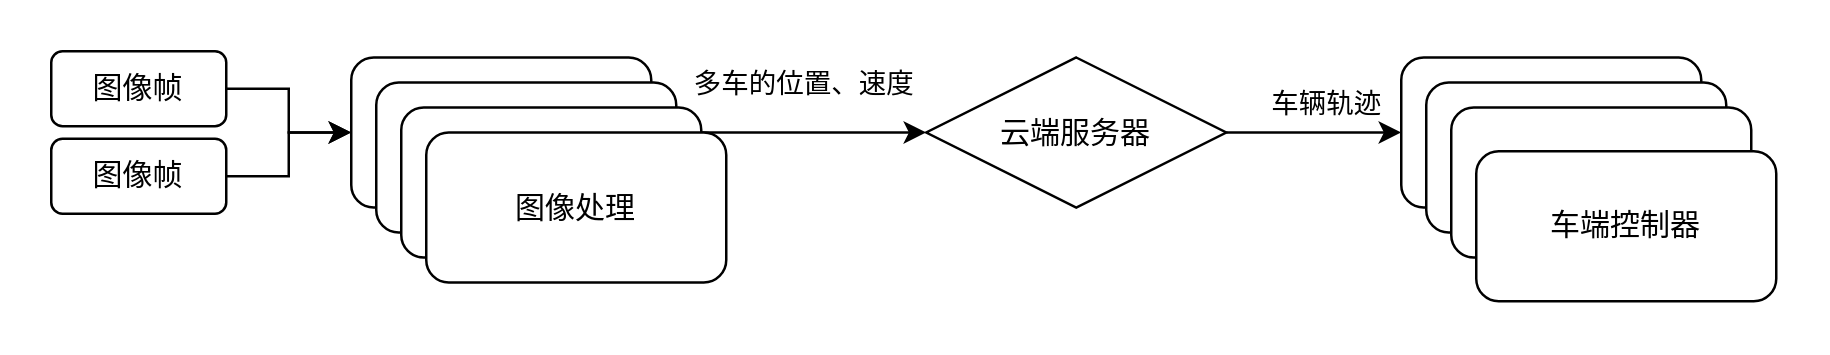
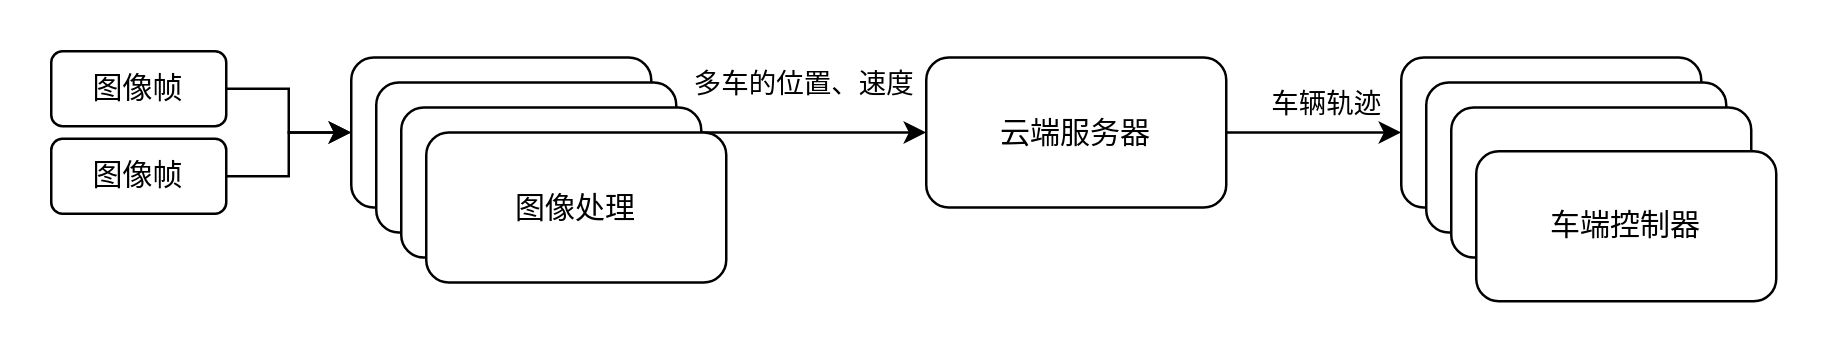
  <mxCell id="0" />
  <mxCell id="1" parent="0" />
  <mxCell id="2" style="edgeStyle=orthogonalEdgeStyle;rounded=0;orthogonalLoop=1;jettySize=auto;html=1;exitX=1;exitY=0.5;exitDx=0;exitDy=0;entryX=0;entryY=0.5;entryDx=0;entryDy=0;" edge="1" parent="1" source="3" target="6"><mxGeometry relative="1" as="geometry" /></mxCell>
  <mxCell id="3" value="图像帧" style="rounded=1;whiteSpace=wrap;html=1;fontSize=12;glass=0;strokeWidth=1;shadow=0;" parent="1" vertex="1"><mxGeometry x="20" y="20" width="70" height="30" as="geometry" /></mxCell>
  <mxCell id="4" style="edgeStyle=orthogonalEdgeStyle;rounded=0;orthogonalLoop=1;jettySize=auto;html=1;exitX=1;exitY=0.5;exitDx=0;exitDy=0;entryX=0;entryY=0.5;entryDx=0;entryDy=0;" edge="1" parent="1" source="6" target="10"><mxGeometry relative="1" as="geometry" /></mxCell>
  <mxCell id="5" value="多车的位置、速度" style="edgeLabel;html=1;align=center;verticalAlign=middle;resizable=0;points=[];" vertex="1" connectable="0" parent="4"><mxGeometry x="-0.143" y="-1" relative="1" as="geometry"><mxPoint x="13" y="-21" as="offset" /></mxGeometry></mxCell>
  <mxCell id="6" value="&lt;span style=&quot;&quot;&gt;图像处理&lt;/span&gt;" style="rounded=1;whiteSpace=wrap;html=1;" vertex="1" parent="1"><mxGeometry x="140" y="22.5" width="120" height="60" as="geometry" /></mxCell>
  <mxCell id="7" style="edgeStyle=orthogonalEdgeStyle;rounded=0;orthogonalLoop=1;jettySize=auto;html=1;exitX=1;exitY=0.5;exitDx=0;exitDy=0;entryX=0;entryY=0.5;entryDx=0;entryDy=0;" edge="1" parent="1" source="8" target="6"><mxGeometry relative="1" as="geometry" /></mxCell>
  <mxCell id="8" value="图像帧" style="rounded=1;whiteSpace=wrap;html=1;fontSize=12;glass=0;strokeWidth=1;shadow=0;" vertex="1" parent="1"><mxGeometry x="20" y="55" width="70" height="30" as="geometry" /></mxCell>
  <mxCell id="9" value="车辆轨迹" style="edgeStyle=orthogonalEdgeStyle;rounded=0;orthogonalLoop=1;jettySize=auto;html=1;exitX=1;exitY=0.5;exitDx=0;exitDy=0;" edge="1" parent="1" source="10" target="11"><mxGeometry x="0.143" y="13" relative="1" as="geometry"><mxPoint y="1" as="offset" /></mxGeometry></mxCell>
- <mxCell id="10" value="&lt;span style=&quot;&quot;&gt;云端服务器&lt;/span&gt;" style="rhombus;whiteSpace=wrap;html=1;" vertex="1" parent="1"><mxGeometry x="370" y="22.5" width="120" height="60" as="geometry" /></mxCell>
+ <mxCell id="10" value="&lt;span style=&quot;&quot;&gt;云端服务器&lt;/span&gt;" style="rounded=1;whiteSpace=wrap;html=1;" vertex="1" parent="1"><mxGeometry x="370" y="22.5" width="120" height="60" as="geometry" /></mxCell>
  <mxCell id="11" value="&lt;span style=&quot;&quot;&gt;车端控制器&lt;/span&gt;" style="rounded=1;whiteSpace=wrap;html=1;" vertex="1" parent="1"><mxGeometry x="560" y="22.5" width="120" height="60" as="geometry" /></mxCell>
  <mxCell id="12" value="&lt;span style=&quot;&quot;&gt;车端控制器&lt;/span&gt;" style="rounded=1;whiteSpace=wrap;html=1;" vertex="1" parent="1"><mxGeometry x="570" y="32.5" width="120" height="60" as="geometry" /></mxCell>
  <mxCell id="13" value="&lt;span style=&quot;&quot;&gt;车端控制器&lt;/span&gt;" style="rounded=1;whiteSpace=wrap;html=1;" vertex="1" parent="1"><mxGeometry x="580" y="42.5" width="120" height="60" as="geometry" /></mxCell>
  <mxCell id="14" value="&lt;span style=&quot;&quot;&gt;车端控制器&lt;/span&gt;" style="rounded=1;whiteSpace=wrap;html=1;" vertex="1" parent="1"><mxGeometry x="590" y="60" width="120" height="60" as="geometry" /></mxCell>
  <mxCell id="15" value="&lt;span style=&quot;&quot;&gt;图像处理&lt;/span&gt;" style="rounded=1;whiteSpace=wrap;html=1;" vertex="1" parent="1"><mxGeometry x="150" y="32.5" width="120" height="60" as="geometry" /></mxCell>
  <mxCell id="16" value="&lt;span style=&quot;&quot;&gt;图像处理&lt;/span&gt;" style="rounded=1;whiteSpace=wrap;html=1;" vertex="1" parent="1"><mxGeometry x="160" y="42.5" width="120" height="60" as="geometry" /></mxCell>
  <mxCell id="17" value="&lt;span style=&quot;&quot;&gt;图像处理&lt;/span&gt;" style="rounded=1;whiteSpace=wrap;html=1;" vertex="1" parent="1"><mxGeometry x="170" y="52.5" width="120" height="60" as="geometry" /></mxCell>
